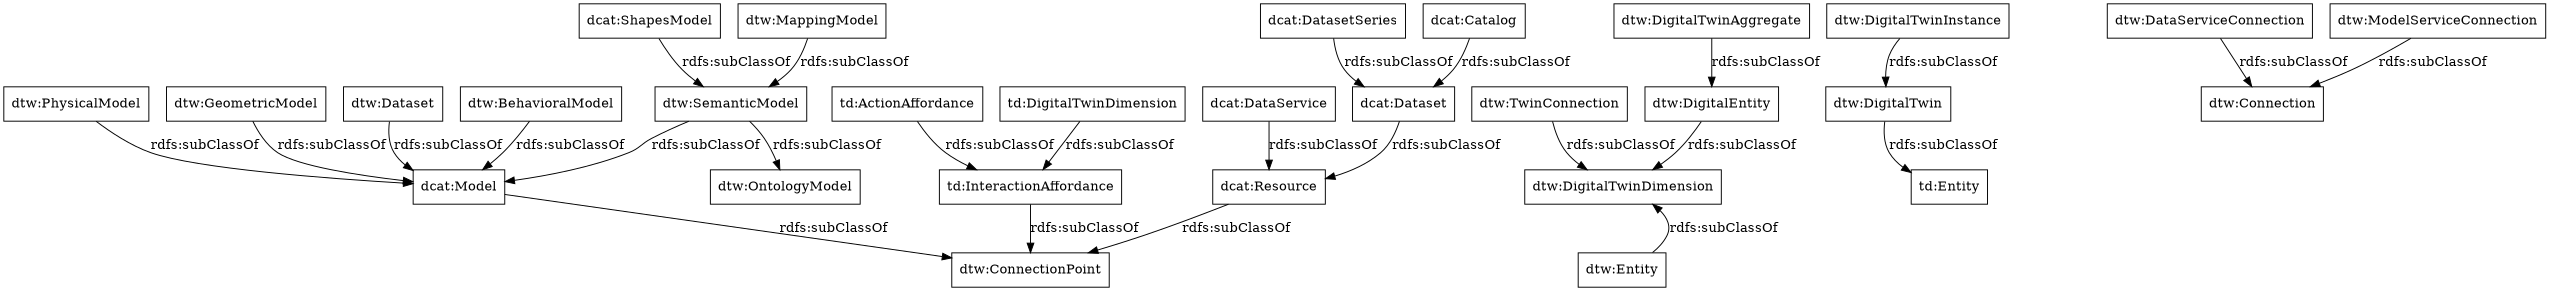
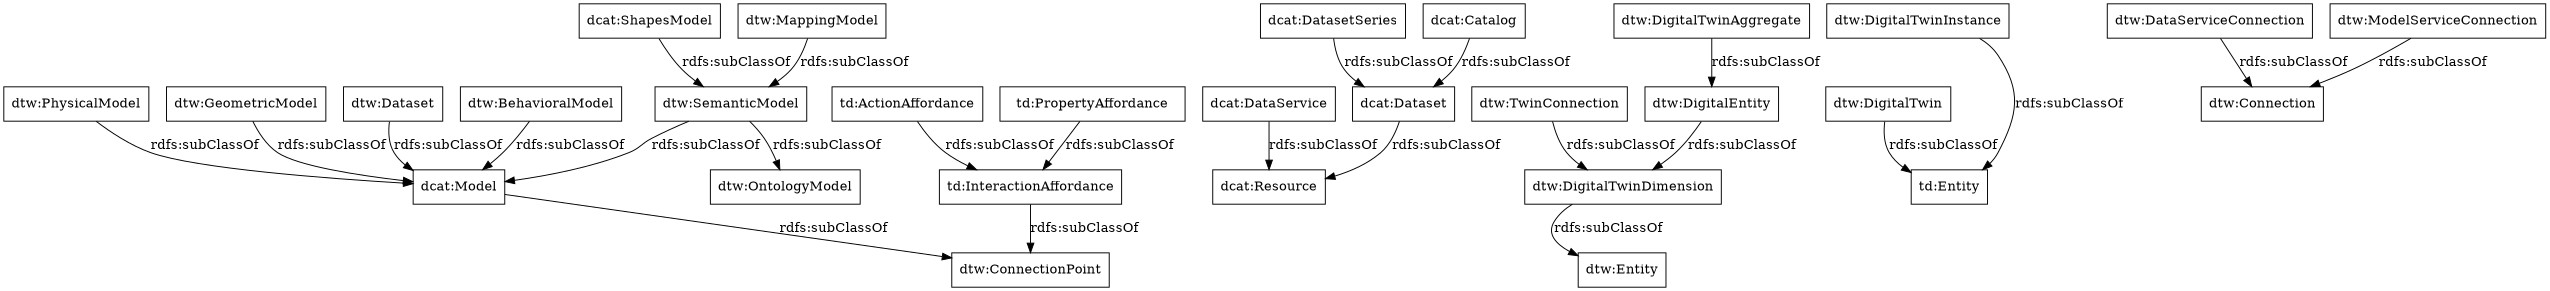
  digraph {
    rankdir=TB
    node [color=black shape=rectangle]
    "dcat:Dataset"
    "dcat:Resource"
    "dtw:ConnectionPoint"
    n4 [label="dtw:Dataset"]
    n5 [label="dcat:Model"]
    "dtw:TwinConnection"
    "dtw:DigitalTwinDimension"
    "dtw:GeometricModel"
    "dcat:DataService"
    "dtw:DigitalTwinInstance"
    "dtw:DigitalTwin"
    n12 [label="td:Entity"]
    n13 [label="dcat:ShapesModel"]
    "dtw:SemanticModel"
    "dtw:OntologyModel"
    "td:ActionAffordance"
    "td:InteractionAffordance"
    "dtw:MappingModel"
    "dtw:Entity"
    "dtw:DigitalTwinAggregate"
    "dtw:DigitalEntity"
    "dcat:DatasetSeries"
    "dtw:BehavioralModel"
    "dtw:DataServiceConnection"
    "dtw:Connection"
    "dcat:Catalog"
-   "td:PropertyAffordance" [label="td:DigitalTwinDimension"]
+   "td:PropertyAffordance"
    "dtw:PhysicalModel"
    "dtw:ModelServiceConnection"
    "dcat:Dataset" -> "dcat:Resource" [label="rdfs:subClassOf"]
-   "dcat:Resource" -> "dtw:ConnectionPoint" [label="rdfs:subClassOf"]
    n4 -> n5 [label="rdfs:subClassOf"]
    n5 -> "dtw:ConnectionPoint" [label="rdfs:subClassOf"]
    "dtw:TwinConnection" -> "dtw:DigitalTwinDimension" [label="rdfs:subClassOf"]
    "dtw:GeometricModel" -> n5 [label="rdfs:subClassOf"]
    "dcat:DataService" -> "dcat:Resource" [label="rdfs:subClassOf"]
-   "dtw:DigitalTwinInstance" -> "dtw:DigitalTwin" [label="rdfs:subClassOf"]
+   "dtw:DigitalTwinInstance" -> n12 [label="rdfs:subClassOf"]
    "dtw:DigitalTwin" -> n12 [label="rdfs:subClassOf"]
    n13 -> "dtw:SemanticModel" [label="rdfs:subClassOf"]
    "dtw:SemanticModel" -> n5 [label="rdfs:subClassOf"]
    "dtw:SemanticModel" -> "dtw:OntologyModel" [label="rdfs:subClassOf"]
    "td:ActionAffordance" -> "td:InteractionAffordance" [label="rdfs:subClassOf"]
    "td:InteractionAffordance" -> "dtw:ConnectionPoint" [label="rdfs:subClassOf"]
    "dtw:MappingModel" -> "dtw:SemanticModel" [label="rdfs:subClassOf"]
-   "dtw:Entity" -> "dtw:DigitalTwinDimension" [label="rdfs:subClassOf"]
+   "dtw:DigitalTwinDimension" -> "dtw:Entity" [label="rdfs:subClassOf"]
    "dtw:DigitalTwinAggregate" -> "dtw:DigitalEntity" [label="rdfs:subClassOf"]
    "dtw:DigitalEntity" -> "dtw:DigitalTwinDimension" [label="rdfs:subClassOf"]
    "dcat:DatasetSeries" -> "dcat:Dataset" [label="rdfs:subClassOf"]
    "dtw:BehavioralModel" -> n5 [label="rdfs:subClassOf"]
    "dtw:DataServiceConnection" -> "dtw:Connection" [label="rdfs:subClassOf"]
    "dcat:Catalog" -> "dcat:Dataset" [label="rdfs:subClassOf"]
    "td:PropertyAffordance" -> "td:InteractionAffordance" [label="rdfs:subClassOf"]
    "dtw:PhysicalModel" -> n5 [label="rdfs:subClassOf"]
    "dtw:ModelServiceConnection" -> "dtw:Connection" [label="rdfs:subClassOf"]
  }
